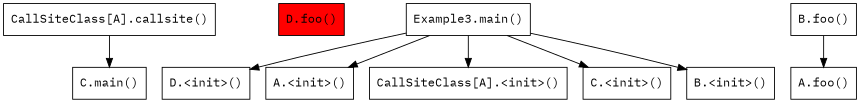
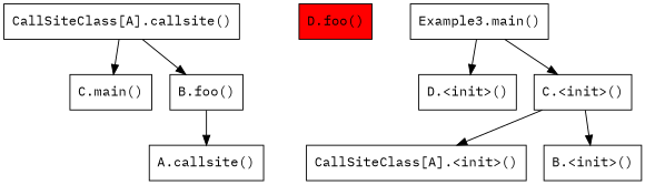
  digraph {
    fontname="IBM Plex Mono"
    node [fillcolor=white fontname="IBM Plex Mono" shape=box style=filled]
    edge [fontname="IBM Plex Mono"]
    n1 [label="C.main()"]
    "D.foo()" [fillcolor=red]
    "Example3.main()"
    "D.<init>()"
-   "A.<init>()"
    "CallSiteClass[A].<init>()"
    "C.<init>()"
    "B.<init>()"
    "CallSiteClass[A].callsite()"
    "B.foo()"
-   "A.foo()"
+   "A.foo()" [label="A.callsite()"]
    "Example3.main()" -> "D.<init>()"
-   "Example3.main()" -> "A.<init>()"
-   "Example3.main()" -> "CallSiteClass[A].<init>()"
+   "C.<init>()" -> "CallSiteClass[A].<init>()"
    "Example3.main()" -> "C.<init>()"
-   "Example3.main()" -> "B.<init>()"
+   "C.<init>()" -> "B.<init>()"
    "CallSiteClass[A].callsite()" -> n1
+   "CallSiteClass[A].callsite()" -> "B.foo()"
    "B.foo()" -> "A.foo()"
  }
